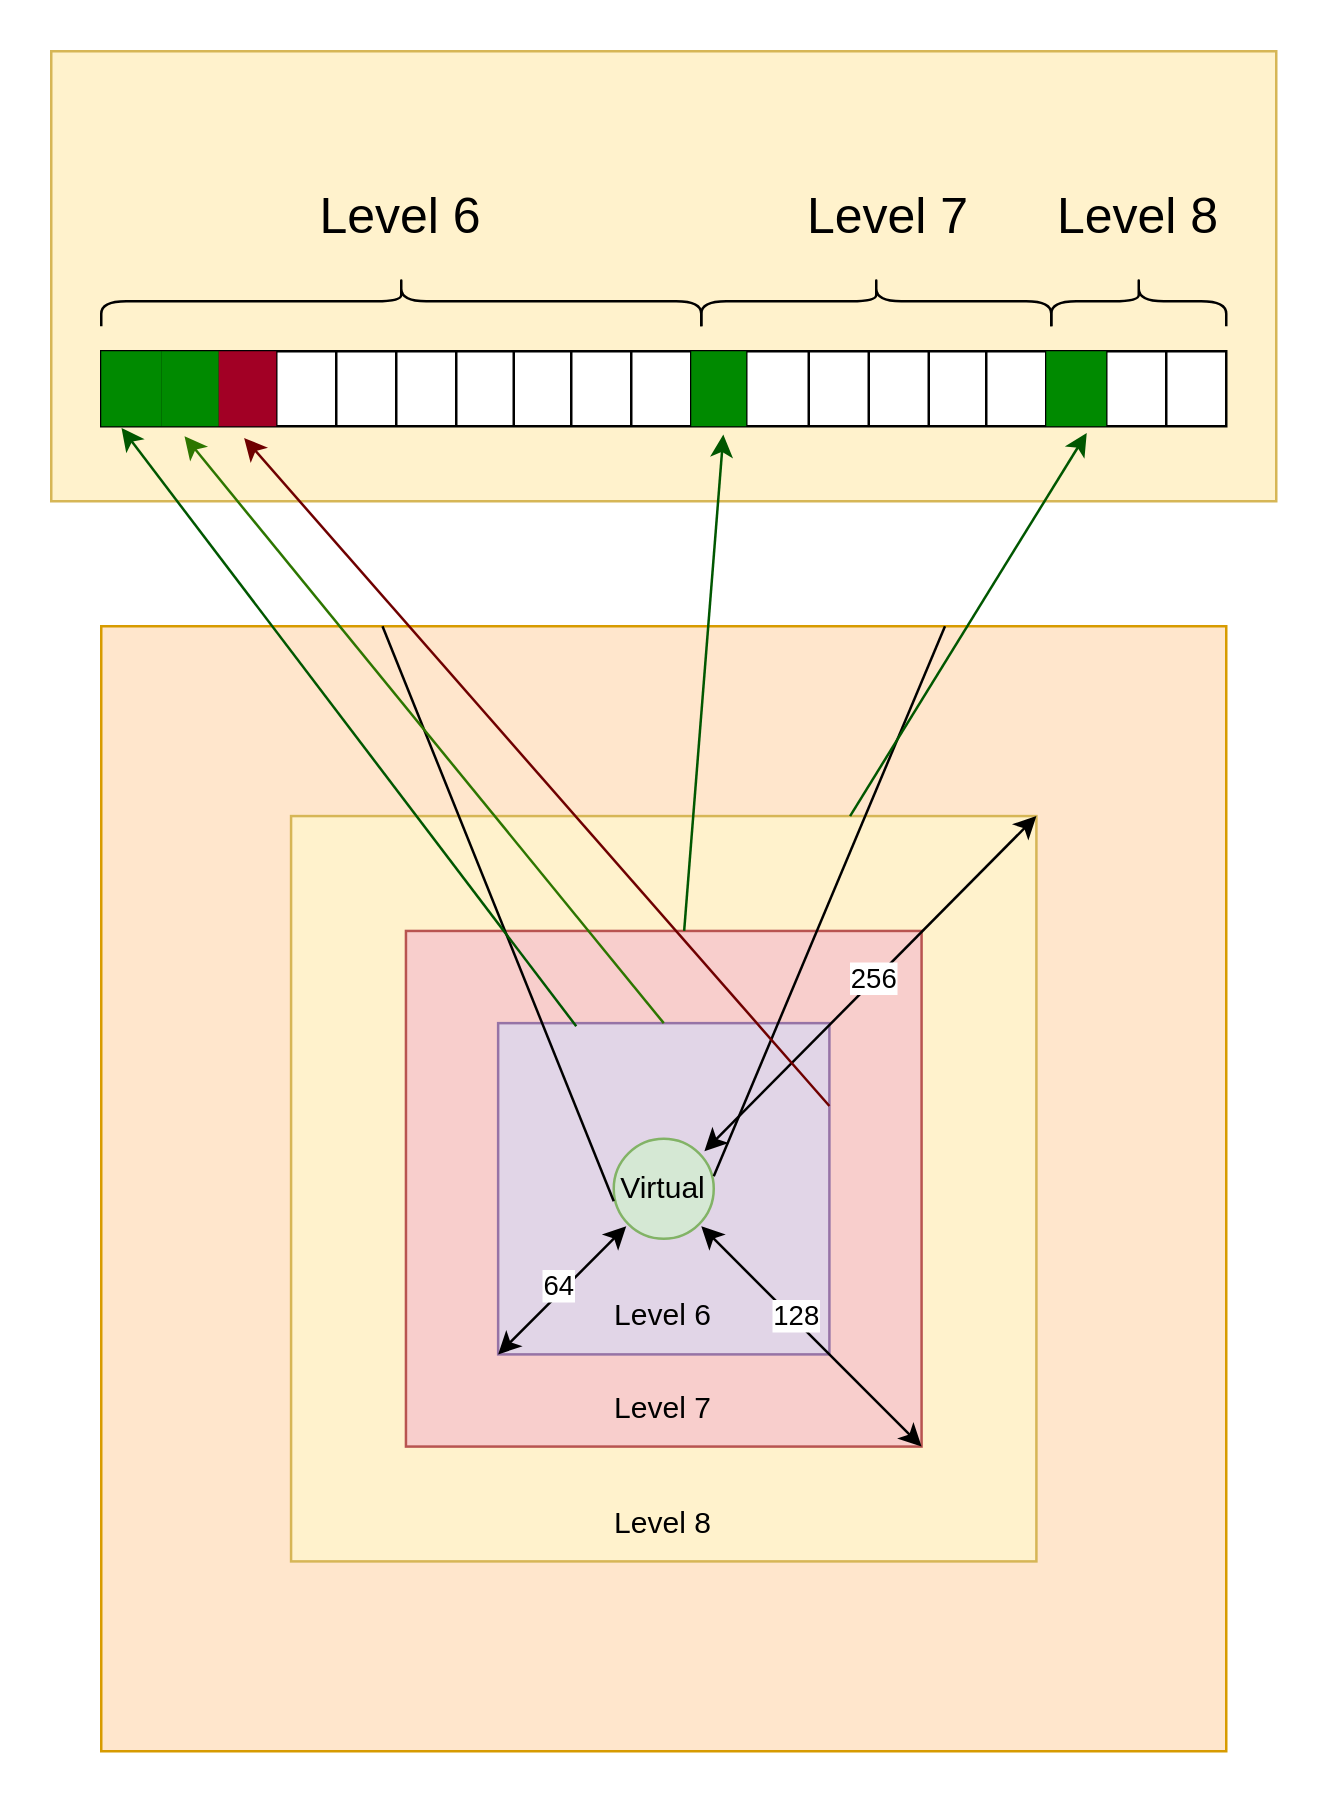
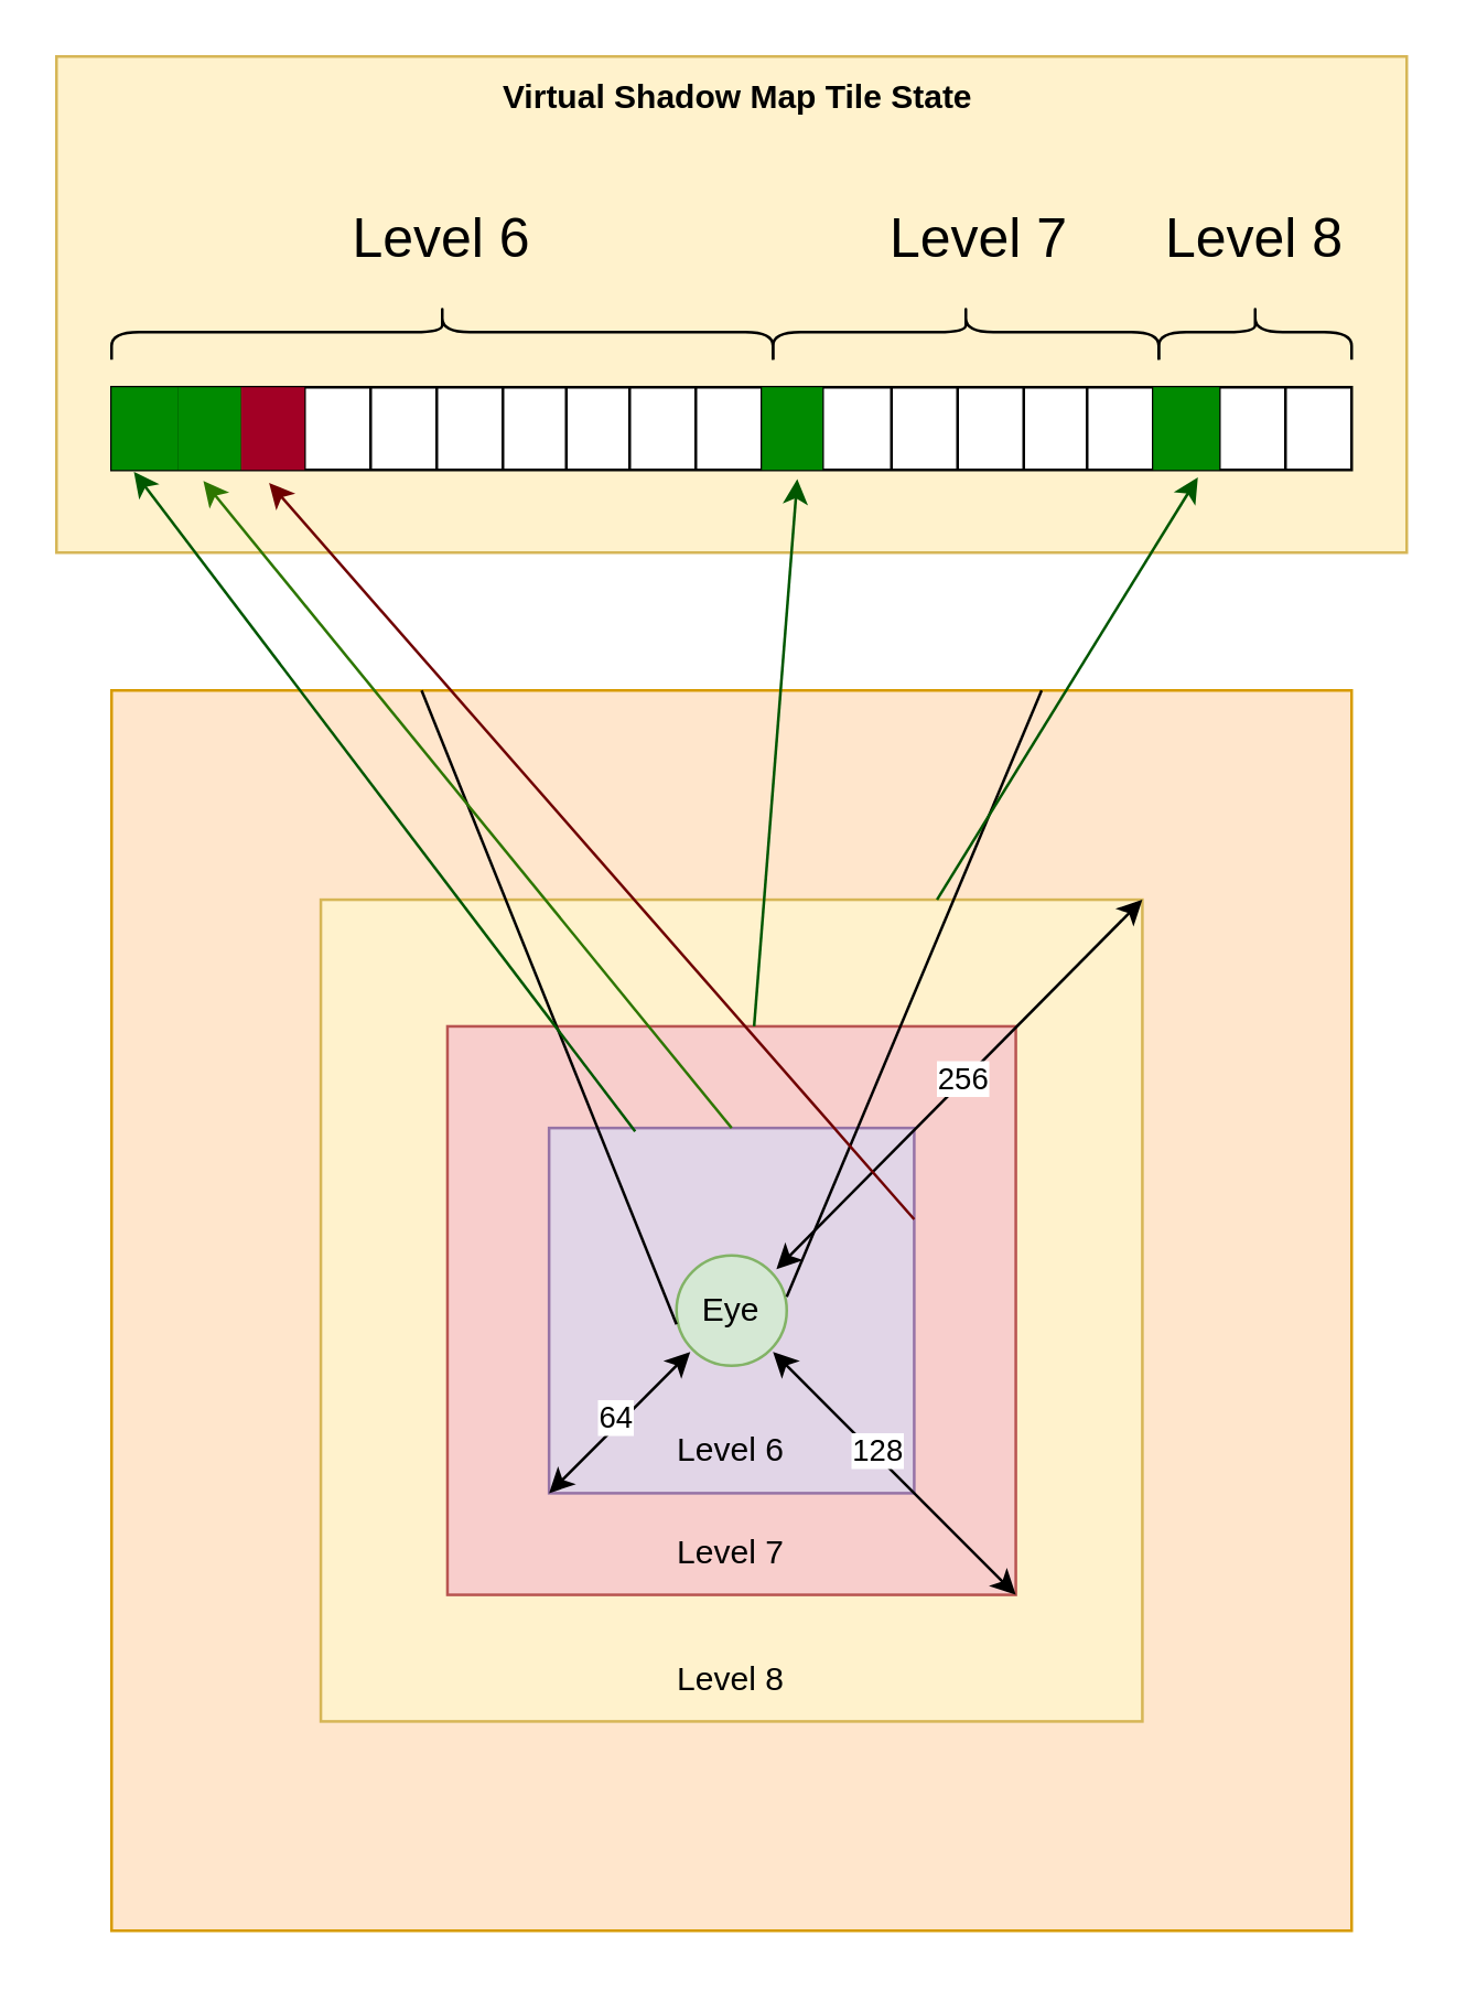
  <mxCell id="0" />
  <mxCell id="1" parent="0" />
  <mxCell id="2" value="" style="rounded=0;whiteSpace=wrap;html=1;fillColor=#fff2cc;strokeColor=#d6b656;" vertex="1" parent="1"><mxGeometry x="20" y="20" width="490" height="180" as="geometry" /></mxCell>
  <mxCell id="3" value="" style="whiteSpace=wrap;html=1;aspect=fixed;fillColor=#ffe6cc;strokeColor=#d79b00;" vertex="1" parent="1"><mxGeometry x="40" y="250" width="450" height="450" as="geometry" /></mxCell>
  <mxCell id="4" value="" style="whiteSpace=wrap;html=1;aspect=fixed;fillColor=#fff2cc;strokeColor=#d6b656;" vertex="1" parent="1"><mxGeometry x="115.93" y="325.93" width="298.13" height="298.13" as="geometry" /></mxCell>
  <mxCell id="5" value="" style="whiteSpace=wrap;html=1;aspect=fixed;fillColor=#f8cecc;strokeColor=#b85450;" vertex="1" parent="1"><mxGeometry x="161.88" y="371.88" width="206.25" height="206.25" as="geometry" /></mxCell>
  <mxCell id="6" value="" style="whiteSpace=wrap;html=1;aspect=fixed;fillColor=#e1d5e7;strokeColor=#9673a6;" vertex="1" parent="1"><mxGeometry x="198.76" y="408.76" width="132.5" height="132.5" as="geometry" /></mxCell>
  <mxCell id="7" value="" style="ellipse;whiteSpace=wrap;html=1;aspect=fixed;fillColor=#d5e8d4;strokeColor=#82b366;" vertex="1" parent="1"><mxGeometry x="245" y="455" width="40" height="40" as="geometry" /></mxCell>
- <mxCell id="8" value="Virtual" style="text;html=1;align=center;verticalAlign=middle;whiteSpace=wrap;rounded=0;" vertex="1" parent="1"><mxGeometry x="235.01" y="459.99" width="60" height="30" as="geometry" /></mxCell>
+ <mxCell id="8" value="Eye" style="text;html=1;align=center;verticalAlign=middle;whiteSpace=wrap;rounded=0;" vertex="1" parent="1"><mxGeometry x="235.01" y="459.99" width="60" height="30" as="geometry" /></mxCell>
  <mxCell id="9" value="" style="endArrow=none;html=1;rounded=0;entryX=0.75;entryY=0;entryDx=0;entryDy=0;" edge="1" parent="1" target="3"><mxGeometry width="50" height="50" relative="1" as="geometry"><mxPoint x="285" y="470" as="sourcePoint" /><mxPoint x="335" y="420" as="targetPoint" /></mxGeometry></mxCell>
  <mxCell id="10" value="" style="endArrow=none;html=1;rounded=0;entryX=0.25;entryY=0;entryDx=0;entryDy=0;" edge="1" parent="1" target="3"><mxGeometry width="50" height="50" relative="1" as="geometry"><mxPoint x="245" y="480" as="sourcePoint" /><mxPoint x="308" y="320" as="targetPoint" /></mxGeometry></mxCell>
  <mxCell id="11" value="Level 6" style="text;html=1;align=center;verticalAlign=middle;whiteSpace=wrap;rounded=0;" vertex="1" parent="1"><mxGeometry x="235.01" y="511.26" width="60" height="30" as="geometry" /></mxCell>
  <mxCell id="12" value="Level 7" style="text;html=1;align=center;verticalAlign=middle;whiteSpace=wrap;rounded=0;" vertex="1" parent="1"><mxGeometry x="235.01" y="548.13" width="60" height="30" as="geometry" /></mxCell>
  <mxCell id="13" value="Level 8" style="text;html=1;align=center;verticalAlign=middle;whiteSpace=wrap;rounded=0;" vertex="1" parent="1"><mxGeometry x="235.01" y="594.06" width="60" height="30" as="geometry" /></mxCell>
  <mxCell id="14" value="" style="shape=table;startSize=0;container=1;collapsible=0;childLayout=tableLayout;fontSize=16;" vertex="1" parent="1"><mxGeometry x="40" y="140" width="450" height="30" as="geometry" /></mxCell>
  <mxCell id="15" value="" style="shape=tableRow;horizontal=0;startSize=0;swimlaneHead=0;swimlaneBody=0;strokeColor=inherit;top=0;left=0;bottom=0;right=0;collapsible=0;dropTarget=0;fillColor=none;points=[[0,0.5],[1,0.5]];portConstraint=eastwest;fontSize=16;" vertex="1" parent="14"><mxGeometry width="450" height="30" as="geometry" /></mxCell>
  <mxCell id="16" value="" style="shape=partialRectangle;html=1;whiteSpace=wrap;connectable=0;strokeColor=#005700;overflow=hidden;fillColor=#008a00;top=0;left=0;bottom=0;right=0;pointerEvents=1;fontSize=16;fontColor=#ffffff;" vertex="1" parent="15"><mxGeometry width="24" height="30" as="geometry"><mxRectangle width="24" height="30" as="alternateBounds" /></mxGeometry></mxCell>
  <mxCell id="17" value="" style="shape=partialRectangle;html=1;whiteSpace=wrap;connectable=0;strokeColor=#005700;overflow=hidden;fillColor=#008a00;top=0;left=0;bottom=0;right=0;pointerEvents=1;fontSize=16;fontColor=#ffffff;" vertex="1" parent="15"><mxGeometry x="24" width="23" height="30" as="geometry"><mxRectangle width="23" height="30" as="alternateBounds" /></mxGeometry></mxCell>
  <mxCell id="18" value="" style="shape=partialRectangle;html=1;whiteSpace=wrap;connectable=0;strokeColor=#6F0000;overflow=hidden;fillColor=#a20025;top=0;left=0;bottom=0;right=0;pointerEvents=1;fontSize=16;fontColor=#ffffff;" vertex="1" parent="15"><mxGeometry x="47" width="23" height="30" as="geometry"><mxRectangle width="23" height="30" as="alternateBounds" /></mxGeometry></mxCell>
  <mxCell id="19" style="shape=partialRectangle;html=1;whiteSpace=wrap;connectable=0;strokeColor=inherit;overflow=hidden;fillColor=none;top=0;left=0;bottom=0;right=0;pointerEvents=1;fontSize=16;" vertex="1" parent="15"><mxGeometry x="70" width="24" height="30" as="geometry"><mxRectangle width="24" height="30" as="alternateBounds" /></mxGeometry></mxCell>
  <mxCell id="20" style="shape=partialRectangle;html=1;whiteSpace=wrap;connectable=0;strokeColor=inherit;overflow=hidden;fillColor=none;top=0;left=0;bottom=0;right=0;pointerEvents=1;fontSize=16;" vertex="1" parent="15"><mxGeometry x="94" width="24" height="30" as="geometry"><mxRectangle width="24" height="30" as="alternateBounds" /></mxGeometry></mxCell>
  <mxCell id="21" style="shape=partialRectangle;html=1;whiteSpace=wrap;connectable=0;strokeColor=inherit;overflow=hidden;fillColor=none;top=0;left=0;bottom=0;right=0;pointerEvents=1;fontSize=16;" vertex="1" parent="15"><mxGeometry x="118" width="24" height="30" as="geometry"><mxRectangle width="24" height="30" as="alternateBounds" /></mxGeometry></mxCell>
  <mxCell id="22" style="shape=partialRectangle;html=1;whiteSpace=wrap;connectable=0;strokeColor=inherit;overflow=hidden;fillColor=none;top=0;left=0;bottom=0;right=0;pointerEvents=1;fontSize=16;" vertex="1" parent="15"><mxGeometry x="142" width="23" height="30" as="geometry"><mxRectangle width="23" height="30" as="alternateBounds" /></mxGeometry></mxCell>
  <mxCell id="23" style="shape=partialRectangle;html=1;whiteSpace=wrap;connectable=0;strokeColor=inherit;overflow=hidden;fillColor=none;top=0;left=0;bottom=0;right=0;pointerEvents=1;fontSize=16;" vertex="1" parent="15"><mxGeometry x="165" width="23" height="30" as="geometry"><mxRectangle width="23" height="30" as="alternateBounds" /></mxGeometry></mxCell>
  <mxCell id="24" style="shape=partialRectangle;html=1;whiteSpace=wrap;connectable=0;strokeColor=inherit;overflow=hidden;fillColor=none;top=0;left=0;bottom=0;right=0;pointerEvents=1;fontSize=16;" vertex="1" parent="15"><mxGeometry x="188" width="24" height="30" as="geometry"><mxRectangle width="24" height="30" as="alternateBounds" /></mxGeometry></mxCell>
  <mxCell id="25" style="shape=partialRectangle;html=1;whiteSpace=wrap;connectable=0;strokeColor=inherit;overflow=hidden;fillColor=none;top=0;left=0;bottom=0;right=0;pointerEvents=1;fontSize=16;" vertex="1" parent="15"><mxGeometry x="212" width="24" height="30" as="geometry"><mxRectangle width="24" height="30" as="alternateBounds" /></mxGeometry></mxCell>
  <mxCell id="26" style="shape=partialRectangle;html=1;whiteSpace=wrap;connectable=0;strokeColor=#005700;overflow=hidden;fillColor=#008a00;top=0;left=0;bottom=0;right=0;pointerEvents=1;fontSize=16;fontColor=#ffffff;" vertex="1" parent="15"><mxGeometry x="236" width="22" height="30" as="geometry"><mxRectangle width="22" height="30" as="alternateBounds" /></mxGeometry></mxCell>
  <mxCell id="27" style="shape=partialRectangle;html=1;whiteSpace=wrap;connectable=0;strokeColor=inherit;overflow=hidden;fillColor=none;top=0;left=0;bottom=0;right=0;pointerEvents=1;fontSize=16;" vertex="1" parent="15"><mxGeometry x="258" width="25" height="30" as="geometry"><mxRectangle width="25" height="30" as="alternateBounds" /></mxGeometry></mxCell>
  <mxCell id="28" style="shape=partialRectangle;html=1;whiteSpace=wrap;connectable=0;strokeColor=inherit;overflow=hidden;fillColor=none;top=0;left=0;bottom=0;right=0;pointerEvents=1;fontSize=16;" vertex="1" parent="15"><mxGeometry x="283" width="24" height="30" as="geometry"><mxRectangle width="24" height="30" as="alternateBounds" /></mxGeometry></mxCell>
  <mxCell id="29" style="shape=partialRectangle;html=1;whiteSpace=wrap;connectable=0;strokeColor=inherit;overflow=hidden;fillColor=none;top=0;left=0;bottom=0;right=0;pointerEvents=1;fontSize=16;" vertex="1" parent="15"><mxGeometry x="307" width="24" height="30" as="geometry"><mxRectangle width="24" height="30" as="alternateBounds" /></mxGeometry></mxCell>
  <mxCell id="30" style="shape=partialRectangle;html=1;whiteSpace=wrap;connectable=0;strokeColor=inherit;overflow=hidden;fillColor=none;top=0;left=0;bottom=0;right=0;pointerEvents=1;fontSize=16;" vertex="1" parent="15"><mxGeometry x="331" width="23" height="30" as="geometry"><mxRectangle width="23" height="30" as="alternateBounds" /></mxGeometry></mxCell>
  <mxCell id="31" style="shape=partialRectangle;html=1;whiteSpace=wrap;connectable=0;strokeColor=inherit;overflow=hidden;fillColor=none;top=0;left=0;bottom=0;right=0;pointerEvents=1;fontSize=16;" vertex="1" parent="15"><mxGeometry x="354" width="24" height="30" as="geometry"><mxRectangle width="24" height="30" as="alternateBounds" /></mxGeometry></mxCell>
  <mxCell id="32" style="shape=partialRectangle;html=1;whiteSpace=wrap;connectable=0;strokeColor=#005700;overflow=hidden;fillColor=#008a00;top=0;left=0;bottom=0;right=0;pointerEvents=1;fontSize=16;fontColor=#ffffff;" vertex="1" parent="15"><mxGeometry x="378" width="24" height="30" as="geometry"><mxRectangle width="24" height="30" as="alternateBounds" /></mxGeometry></mxCell>
  <mxCell id="33" style="shape=partialRectangle;html=1;whiteSpace=wrap;connectable=0;strokeColor=inherit;overflow=hidden;fillColor=none;top=0;left=0;bottom=0;right=0;pointerEvents=1;fontSize=16;" vertex="1" parent="15"><mxGeometry x="402" width="24" height="30" as="geometry"><mxRectangle width="24" height="30" as="alternateBounds" /></mxGeometry></mxCell>
  <mxCell id="34" style="shape=partialRectangle;html=1;whiteSpace=wrap;connectable=0;strokeColor=inherit;overflow=hidden;fillColor=none;top=0;left=0;bottom=0;right=0;pointerEvents=1;fontSize=16;" vertex="1" parent="15"><mxGeometry x="426" width="24" height="30" as="geometry"><mxRectangle width="24" height="30" as="alternateBounds" /></mxGeometry></mxCell>
  <mxCell id="35" value="" style="endArrow=classic;startArrow=classic;html=1;rounded=0;exitX=0;exitY=1;exitDx=0;exitDy=0;entryX=0.25;entryY=1;entryDx=0;entryDy=0;fontSize=20;" edge="1" parent="1" source="6" target="8"><mxGeometry width="50" height="50" relative="1" as="geometry"><mxPoint x="330" y="230" as="sourcePoint" /><mxPoint x="380" y="180" as="targetPoint" /></mxGeometry></mxCell>
  <mxCell id="36" value="64" style="edgeLabel;html=1;align=center;verticalAlign=middle;resizable=0;points=[];" vertex="1" connectable="0" parent="35"><mxGeometry x="-0.015" y="3" relative="1" as="geometry"><mxPoint as="offset" /></mxGeometry></mxCell>
  <mxCell id="37" value="" style="endArrow=classic;startArrow=classic;html=1;rounded=0;exitX=1;exitY=1;exitDx=0;exitDy=0;entryX=0.75;entryY=1;entryDx=0;entryDy=0;" edge="1" parent="1" source="5" target="8"><mxGeometry width="50" height="50" relative="1" as="geometry"><mxPoint x="209" y="551" as="sourcePoint" /><mxPoint x="260" y="500" as="targetPoint" /></mxGeometry></mxCell>
  <mxCell id="38" value="128" style="edgeLabel;html=1;align=center;verticalAlign=middle;resizable=0;points=[];" vertex="1" connectable="0" parent="37"><mxGeometry x="0.172" y="-1" relative="1" as="geometry"><mxPoint as="offset" /></mxGeometry></mxCell>
  <mxCell id="39" value="" style="endArrow=classic;startArrow=classic;html=1;rounded=0;entryX=1;entryY=0;entryDx=0;entryDy=0;" edge="1" parent="1" target="4"><mxGeometry width="50" height="50" relative="1" as="geometry"><mxPoint x="281.26" y="459.99" as="sourcePoint" /><mxPoint x="331.26" y="409.99" as="targetPoint" /></mxGeometry></mxCell>
  <mxCell id="40" value="256" style="edgeLabel;html=1;align=center;verticalAlign=middle;resizable=0;points=[];" vertex="1" connectable="0" parent="39"><mxGeometry x="0.032" y="1" relative="1" as="geometry"><mxPoint as="offset" /></mxGeometry></mxCell>
  <mxCell id="41" value="" style="shape=curlyBracket;whiteSpace=wrap;html=1;rounded=1;labelPosition=left;verticalLabelPosition=middle;align=right;verticalAlign=middle;direction=south;" vertex="1" parent="1"><mxGeometry x="40" y="110" width="240" height="20" as="geometry" /></mxCell>
  <mxCell id="42" value="" style="shape=curlyBracket;whiteSpace=wrap;html=1;rounded=1;labelPosition=left;verticalLabelPosition=middle;align=right;verticalAlign=middle;direction=south;" vertex="1" parent="1"><mxGeometry x="280" y="110" width="140" height="20" as="geometry" /></mxCell>
  <mxCell id="43" value="" style="shape=curlyBracket;whiteSpace=wrap;html=1;rounded=1;labelPosition=left;verticalLabelPosition=middle;align=right;verticalAlign=middle;direction=south;" vertex="1" parent="1"><mxGeometry x="420" y="110" width="70" height="20" as="geometry" /></mxCell>
  <mxCell id="44" value="Level 6" style="text;html=1;align=center;verticalAlign=middle;whiteSpace=wrap;rounded=0;fontSize=20;" vertex="1" parent="1"><mxGeometry x="110" y="70" width="100" height="30" as="geometry" /></mxCell>
  <mxCell id="45" value="Level 7" style="text;html=1;align=center;verticalAlign=middle;whiteSpace=wrap;rounded=0;fontSize=20;" vertex="1" parent="1"><mxGeometry x="305" y="70" width="100" height="30" as="geometry" /></mxCell>
  <mxCell id="46" value="Level 8" style="text;html=1;align=center;verticalAlign=middle;whiteSpace=wrap;rounded=0;fontSize=20;" vertex="1" parent="1"><mxGeometry x="405" y="70" width="100" height="30" as="geometry" /></mxCell>
  <mxCell id="47" value="" style="endArrow=classic;html=1;rounded=0;entryX=0.018;entryY=1.022;entryDx=0;entryDy=0;entryPerimeter=0;fillColor=#008a00;strokeColor=#005700;" edge="1" parent="1" target="15"><mxGeometry width="50" height="50" relative="1" as="geometry"><mxPoint x="230" y="410" as="sourcePoint" /><mxPoint x="270" y="260" as="targetPoint" /></mxGeometry></mxCell>
  <mxCell id="48" value="" style="endArrow=classic;html=1;rounded=0;entryX=0.074;entryY=1.133;entryDx=0;entryDy=0;entryPerimeter=0;fillColor=#60a917;strokeColor=#2D7600;exitX=0.5;exitY=0;exitDx=0;exitDy=0;" edge="1" parent="1" source="6" target="15"><mxGeometry width="50" height="50" relative="1" as="geometry"><mxPoint x="310" y="430" as="sourcePoint" /><mxPoint x="380" y="180" as="targetPoint" /></mxGeometry></mxCell>
  <mxCell id="49" value="" style="endArrow=classic;html=1;rounded=0;entryX=0.127;entryY=1.156;entryDx=0;entryDy=0;entryPerimeter=0;fillColor=#a20025;strokeColor=#6F0000;exitX=1;exitY=0.25;exitDx=0;exitDy=0;" edge="1" parent="1" source="6" target="15"><mxGeometry width="50" height="50" relative="1" as="geometry"><mxPoint x="210" y="489.99" as="sourcePoint" /><mxPoint x="260" y="439.99" as="targetPoint" /></mxGeometry></mxCell>
  <mxCell id="50" value="" style="endArrow=classic;html=1;rounded=0;entryX=0.553;entryY=1.111;entryDx=0;entryDy=0;entryPerimeter=0;fillColor=#008a00;strokeColor=#005700;" edge="1" parent="1" source="5" target="15"><mxGeometry width="50" height="50" relative="1" as="geometry"><mxPoint x="250" y="240" as="sourcePoint" /><mxPoint x="300" y="190" as="targetPoint" /></mxGeometry></mxCell>
  <mxCell id="51" value="" style="endArrow=classic;html=1;rounded=0;entryX=0.876;entryY=1.089;entryDx=0;entryDy=0;entryPerimeter=0;exitX=0.75;exitY=0;exitDx=0;exitDy=0;fillColor=#008a00;strokeColor=#005700;" edge="1" parent="1" source="4" target="15"><mxGeometry width="50" height="50" relative="1" as="geometry"><mxPoint x="330" y="230" as="sourcePoint" /><mxPoint x="380" y="180" as="targetPoint" /></mxGeometry></mxCell>
+ <mxCell id="52" value="Virtual Shadow Map Tile State" style="text;html=1;align=center;verticalAlign=middle;whiteSpace=wrap;rounded=0;fontStyle=1" vertex="1" parent="1"><mxGeometry x="166.89" y="20" width="201.24" height="30" as="geometry" /></mxCell>
